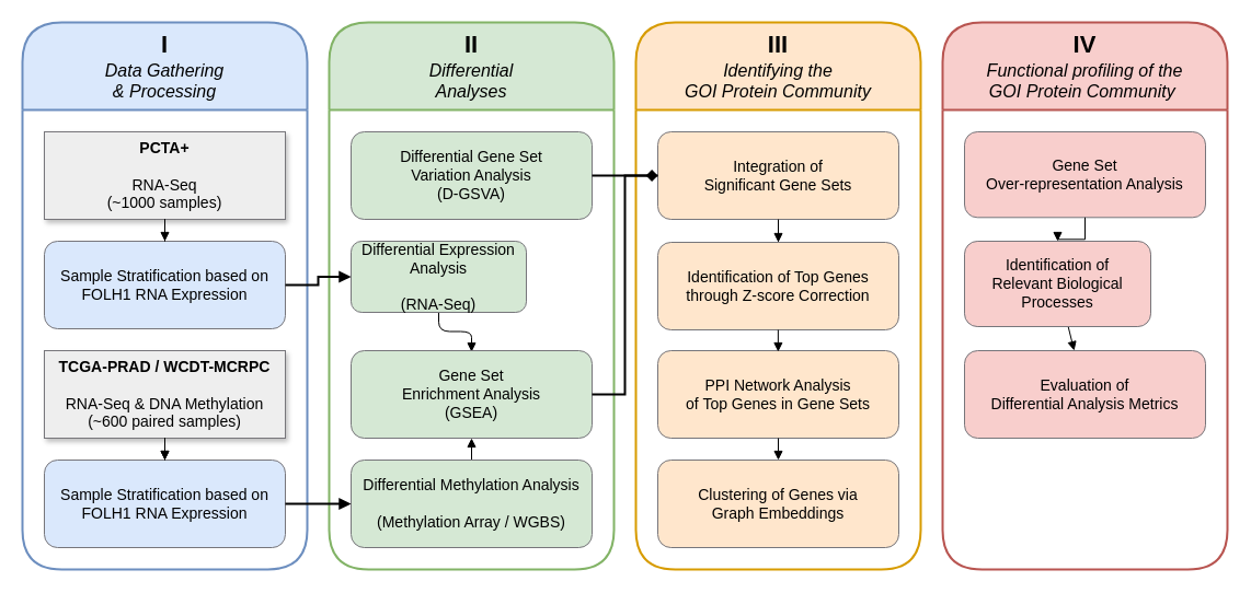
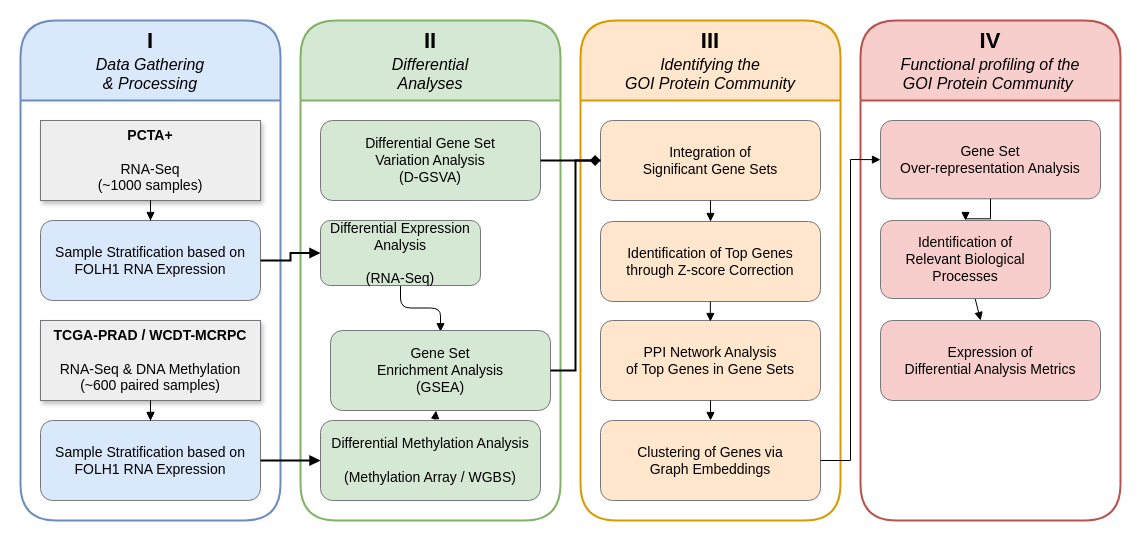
  <mxCell id="0" />
  <mxCell id="1" parent="0" />
  <mxCell id="2" value="" style="edgeStyle=orthogonalEdgeStyle;rounded=0;orthogonalLoop=1;jettySize=auto;html=1;" parent="1" edge="1"><mxGeometry relative="1" as="geometry"><mxPoint x="405.372" y="201.378" as="sourcePoint" /></mxGeometry></mxCell>
  <mxCell id="3" value="&lt;div style=&quot;font-size: 22px;&quot;&gt;&lt;font style=&quot;font-size: 22px;&quot;&gt;I&lt;/font&gt;&lt;/div&gt;&lt;div style=&quot;font-size: 1px;&quot;&gt;&lt;br&gt;&lt;/div&gt;&lt;div style=&quot;font-size: 16px;&quot;&gt;&lt;i&gt;&lt;span style=&quot;font-weight: normal;&quot;&gt;Data Gathering&lt;/span&gt;&lt;/i&gt;&lt;/div&gt;&lt;div style=&quot;font-size: 16px;&quot;&gt;&lt;i&gt;&lt;span style=&quot;font-weight: normal;&quot;&gt;&amp;amp; Processing&lt;/span&gt;&lt;/i&gt;&lt;br&gt;&lt;/div&gt;" style="swimlane;whiteSpace=wrap;html=1;startSize=80;rounded=1;fillStyle=solid;strokeWidth=2;container=0;fillColor=#dae8fc;strokeColor=#6c8ebf;" parent="1" vertex="1"><mxGeometry x="20" y="20" width="260" height="500" as="geometry"><mxRectangle x="20" y="20" width="40" height="45" as="alternateBounds" /></mxGeometry></mxCell>
  <mxCell id="4" value="&lt;div style=&quot;font-size: 14px;&quot;&gt;&lt;b style=&quot;font-size: 14px;&quot;&gt;PCTA+&lt;/b&gt;&lt;/div&gt;&lt;div style=&quot;font-size: 14px;&quot;&gt;&lt;b style=&quot;font-size: 14px;&quot;&gt;&lt;br style=&quot;font-size: 14px;&quot;&gt;&lt;/b&gt;&lt;/div&gt;&lt;div style=&quot;font-size: 14px;&quot;&gt;RNA-Seq&lt;/div&gt;&lt;div style=&quot;font-size: 14px;&quot;&gt;(~1000 samples)&lt;br style=&quot;font-size: 14px;&quot;&gt;&lt;/div&gt;" style="rounded=0;whiteSpace=wrap;html=1;strokeWidth=1;fillColor=#EEEEEE;strokeColor=#77767b;shadow=1;fontStyle=0;container=0;fontSize=14;" parent="3" vertex="1"><mxGeometry x="20" y="100" width="220" height="80" as="geometry" /></mxCell>
  <mxCell id="5" value="&lt;div style=&quot;font-size: 14px;&quot;&gt;Sample Stratification based on FOLH1 RNA Expression&lt;br style=&quot;font-size: 14px;&quot;&gt;&lt;/div&gt;" style="rounded=1;whiteSpace=wrap;html=1;fillColor=#dae8fc;strokeColor=#77767b;fontStyle=0;container=0;fontSize=14;" parent="3" vertex="1"><mxGeometry x="20.0" y="200.004" width="220" height="80" as="geometry" /></mxCell>
  <mxCell id="6" value="" style="edgeStyle=orthogonalEdgeStyle;rounded=0;orthogonalLoop=1;jettySize=auto;html=1;strokeWidth=1;endArrow=block;endFill=1;" parent="3" source="4" target="5" edge="1"><mxGeometry relative="1" as="geometry" /></mxCell>
  <mxCell id="7" value="" style="edgeStyle=orthogonalEdgeStyle;html=1;strokeWidth=1;endArrow=block;endFill=1;" parent="3" source="8" target="9" edge="1"><mxGeometry relative="1" as="geometry" /></mxCell>
  <mxCell id="8" value="&lt;div style=&quot;font-size: 14px;&quot;&gt;&lt;b style=&quot;font-size: 14px;&quot;&gt;TCGA-PRAD / WCDT-MCRPC&lt;/b&gt;&lt;/div&gt;&lt;div style=&quot;font-size: 14px;&quot;&gt;&lt;b style=&quot;font-size: 14px;&quot;&gt;&lt;br style=&quot;font-size: 14px;&quot;&gt;&lt;/b&gt;&lt;/div&gt;&lt;div style=&quot;font-size: 14px;&quot;&gt;RNA-Seq &amp;amp; DNA Methylation&lt;/div&gt;&lt;div style=&quot;font-size: 14px;&quot;&gt;(~600 paired samples)&lt;br style=&quot;font-size: 14px;&quot;&gt;&lt;/div&gt;" style="rounded=0;whiteSpace=wrap;html=1;strokeWidth=1;fillColor=#eeeeee;strokeColor=#77767b;shadow=1;fontStyle=0;container=0;fontSize=14;" parent="3" vertex="1"><mxGeometry x="20.0" y="300.004" width="220" height="80" as="geometry" /></mxCell>
  <mxCell id="9" value="&lt;div style=&quot;font-size: 14px;&quot;&gt;Sample Stratification based on FOLH1 RNA Expression&lt;br style=&quot;font-size: 14px;&quot;&gt;&lt;/div&gt;" style="rounded=1;whiteSpace=wrap;html=1;fillColor=#dae8fc;strokeColor=#77767b;fontStyle=0;container=0;fontSize=14;" parent="3" vertex="1"><mxGeometry x="20.0" y="400.004" width="220" height="80" as="geometry" /></mxCell>
  <mxCell id="10" value="" style="edgeStyle=orthogonalEdgeStyle;rounded=0;orthogonalLoop=1;jettySize=auto;html=1;strokeWidth=1;endArrow=block;endFill=1;" parent="3" source="8" target="9" edge="1"><mxGeometry relative="1" as="geometry" /></mxCell>
  <mxCell id="11" value="&lt;div style=&quot;font-size: 22px;&quot;&gt;&lt;font style=&quot;font-size: 22px;&quot;&gt;II&lt;/font&gt;&lt;/div&gt;&lt;div style=&quot;font-size: 1px;&quot;&gt;&lt;font style=&quot;font-size: 1px;&quot;&gt;&lt;br&gt;&lt;/font&gt;&lt;/div&gt;&lt;div style=&quot;font-size: 16px;&quot;&gt;&lt;i style=&quot;font-weight: normal;&quot;&gt;Differential&lt;/i&gt;&lt;/div&gt;&lt;div style=&quot;font-size: 16px;&quot;&gt;&lt;i style=&quot;font-weight: normal;&quot;&gt;Analyses&lt;/i&gt;&lt;/div&gt;" style="swimlane;whiteSpace=wrap;html=1;startSize=80;rounded=1;strokeWidth=2;fillColor=#d5e8d4;strokeColor=#82b366;container=0;align=center;" parent="1" vertex="1"><mxGeometry x="300" y="20" width="260" height="500" as="geometry"><mxRectangle x="20" y="20" width="40" height="45" as="alternateBounds" /></mxGeometry></mxCell>
  <mxCell id="12" value="&lt;div style=&quot;font-size: 14px;&quot;&gt;&lt;span style=&quot;font-size: 14px;&quot;&gt;Differential Gene Set&lt;/span&gt;&lt;/div&gt;&lt;div style=&quot;font-size: 14px;&quot;&gt;&lt;span style=&quot;font-size: 14px;&quot;&gt;Variation Analysis&lt;/span&gt;&lt;/div&gt;&lt;div style=&quot;font-size: 14px;&quot;&gt;&lt;span style=&quot;font-size: 14px;&quot;&gt;(D-GSVA)&lt;/span&gt;&lt;/div&gt;" style="rounded=1;whiteSpace=wrap;html=1;fillColor=#d5e8d4;strokeColor=#77767b;fontStyle=0;container=0;fontSize=14;" parent="11" vertex="1"><mxGeometry x="19.997" y="100" width="220" height="80" as="geometry" /></mxCell>
  <mxCell id="13" value="" style="edgeStyle=orthogonalEdgeStyle;html=1;strokeWidth=1;endArrow=block;endFill=1;entryX=0.5;entryY=0.015;entryDx=0;entryDy=0;entryPerimeter=0;" parent="11" source="14" target="15" edge="1"><mxGeometry relative="1" as="geometry"><mxPoint x="130" y="310" as="targetPoint" /></mxGeometry></mxCell>
  <mxCell id="14" value="&lt;div style=&quot;font-size: 14px;&quot;&gt;Differential Expression Analysis &lt;br style=&quot;font-size: 14px;&quot;&gt;&lt;/div&gt;&lt;div style=&quot;font-size: 14px;&quot;&gt;&lt;br style=&quot;font-size: 14px;&quot;&gt;&lt;/div&gt;&lt;div style=&quot;font-size: 14px;&quot;&gt;(RNA-Seq)&lt;/div&gt;" style="rounded=1;whiteSpace=wrap;html=1;fillColor=#d5e8d4;strokeColor=#77767b;fontStyle=0;container=0;fontSize=14;" parent="11" vertex="1"><mxGeometry x="19.997" y="200.0" width="160" height="65" as="geometry" /></mxCell>
- <mxCell id="15" value="&lt;div style=&quot;font-size: 14px;&quot;&gt;&lt;font style=&quot;font-size: 14px;&quot;&gt;&lt;span style=&quot;font-size: 14px;&quot;&gt;Gene Set&lt;/span&gt;&lt;/font&gt;&lt;/div&gt;&lt;div style=&quot;font-size: 14px;&quot;&gt;&lt;font style=&quot;font-size: 14px;&quot;&gt;&lt;span style=&quot;font-size: 14px;&quot;&gt;Enrichment Analysis&lt;/span&gt;&lt;/font&gt;&lt;/div&gt;&lt;div style=&quot;font-size: 14px;&quot;&gt;&lt;font style=&quot;font-size: 14px;&quot;&gt;&lt;span style=&quot;font-size: 14px;&quot;&gt;(GSEA)&lt;/span&gt;&lt;/font&gt;&lt;/div&gt;" style="rounded=1;whiteSpace=wrap;html=1;fillColor=#d5e8d4;strokeColor=#77767b;fontStyle=0;container=0;fontSize=14;" parent="11" vertex="1"><mxGeometry x="19.997" y="300.0" width="220" height="80" as="geometry" /></mxCell>
+ <mxCell id="15" value="&lt;div style=&quot;font-size: 14px;&quot;&gt;&lt;font style=&quot;font-size: 14px;&quot;&gt;&lt;span style=&quot;font-size: 14px;&quot;&gt;Gene Set&lt;/span&gt;&lt;/font&gt;&lt;/div&gt;&lt;div style=&quot;font-size: 14px;&quot;&gt;&lt;font style=&quot;font-size: 14px;&quot;&gt;&lt;span style=&quot;font-size: 14px;&quot;&gt;Enrichment Analysis&lt;/span&gt;&lt;/font&gt;&lt;/div&gt;&lt;div style=&quot;font-size: 14px;&quot;&gt;&lt;font style=&quot;font-size: 14px;&quot;&gt;&lt;span style=&quot;font-size: 14px;&quot;&gt;(GSEA)&lt;/span&gt;&lt;/font&gt;&lt;/div&gt;" style="rounded=1;whiteSpace=wrap;html=1;fillColor=#d5e8d4;strokeColor=#77767b;fontStyle=0;container=0;fontSize=14;" parent="11" vertex="1"><mxGeometry x="29.997" y="310" width="220" height="80" as="geometry" /></mxCell>
  <mxCell id="16" value="" style="edgeStyle=none;html=1;strokeWidth=1;endArrow=block;endFill=1;" parent="11" source="17" target="15" edge="1"><mxGeometry relative="1" as="geometry" /></mxCell>
  <mxCell id="17" value="&lt;div style=&quot;font-size: 14px;&quot;&gt;Differential Methylation Analysis&lt;/div&gt;&lt;div style=&quot;font-size: 14px;&quot;&gt;&lt;br style=&quot;font-size: 14px;&quot;&gt;&lt;/div&gt;&lt;div style=&quot;font-size: 14px;&quot;&gt;(Methylation Array / WGBS)&lt;br style=&quot;font-size: 14px;&quot;&gt;&lt;/div&gt;" style="rounded=1;whiteSpace=wrap;html=1;fillColor=#d5e8d4;strokeColor=#77767b;fontStyle=0;container=0;fontSize=14;" parent="11" vertex="1"><mxGeometry x="19.997" y="400.0" width="220" height="80" as="geometry" /></mxCell>
  <mxCell id="18" value="&lt;div style=&quot;font-size: 14px;&quot;&gt;&lt;font style=&quot;font-size: 22px;&quot;&gt;III&lt;/font&gt;&lt;/div&gt;&lt;div style=&quot;font-size: 1px;&quot;&gt;&lt;font style=&quot;font-size: 1px;&quot;&gt;&lt;br&gt;&lt;/font&gt;&lt;/div&gt;&lt;div style=&quot;font-size: 16px;&quot;&gt;&lt;i&gt;&lt;span style=&quot;font-weight: normal;&quot;&gt;Identifying the&lt;/span&gt;&lt;/i&gt;&lt;/div&gt;&lt;div style=&quot;font-size: 16px;&quot;&gt;&lt;i&gt;&lt;span style=&quot;font-weight: normal;&quot;&gt;GOI&amp;nbsp;&lt;/span&gt;&lt;/i&gt;&lt;i style=&quot;background-color: initial;&quot;&gt;&lt;span style=&quot;font-weight: normal;&quot;&gt;Protein Community&lt;/span&gt;&lt;/i&gt;&lt;/div&gt;" style="swimlane;whiteSpace=wrap;html=1;startSize=80;rounded=1;strokeWidth=2;fillColor=#ffe6cc;strokeColor=#d79b00;container=0;" parent="1" vertex="1"><mxGeometry x="580" y="20" width="260" height="500" as="geometry" /></mxCell>
  <mxCell id="19" value="&lt;div style=&quot;font-size: 14px;&quot;&gt;&lt;span style=&quot;font-size: 14px;&quot;&gt;Integration of&lt;/span&gt;&lt;/div&gt;&lt;div style=&quot;font-size: 14px;&quot;&gt;&lt;span style=&quot;font-size: 14px;&quot;&gt;Significant Gene Sets&lt;/span&gt;&lt;/div&gt;" style="rounded=1;whiteSpace=wrap;html=1;fillColor=#ffe6cc;strokeColor=#77767b;fontStyle=0;container=0;fontSize=14;" parent="18" vertex="1"><mxGeometry x="20.005" y="100" width="220" height="80" as="geometry" /></mxCell>
  <mxCell id="20" value="Identification of Top Genes&lt;br&gt;through Z-score Correction" style="rounded=1;whiteSpace=wrap;html=1;fillColor=#ffe6cc;strokeColor=#77767b;fontStyle=0;container=0;fontSize=14;" parent="18" vertex="1"><mxGeometry x="20.005" y="201.0" width="220" height="80" as="geometry" /></mxCell>
  <mxCell id="21" value="" style="edgeStyle=orthogonalEdgeStyle;rounded=0;orthogonalLoop=1;jettySize=auto;html=1;endArrow=block;endFill=1;" parent="18" source="19" target="20" edge="1"><mxGeometry relative="1" as="geometry" /></mxCell>
  <mxCell id="22" value="&lt;div style=&quot;font-size: 14px;&quot;&gt;&lt;span style=&quot;font-size: 14px;&quot;&gt;PPI Network Analysis&lt;/span&gt;&lt;/div&gt;&lt;div style=&quot;font-size: 14px;&quot;&gt;&lt;span style=&quot;font-size: 14px;&quot;&gt;of Top Genes in Gene Sets&lt;br style=&quot;font-size: 14px;&quot;&gt;&lt;/span&gt;&lt;/div&gt;" style="rounded=1;whiteSpace=wrap;html=1;fillColor=#ffe6cc;strokeColor=#77767b;fontStyle=0;container=0;fontSize=14;" parent="18" vertex="1"><mxGeometry x="20.005" y="300.0" width="220" height="80" as="geometry" /></mxCell>
  <mxCell id="23" value="&lt;div style=&quot;font-size: 14px;&quot;&gt;&lt;span style=&quot;font-size: 14px;&quot;&gt;Clustering of Genes via&lt;/span&gt;&lt;/div&gt;&lt;div style=&quot;font-size: 14px;&quot;&gt;&lt;span style=&quot;font-size: 14px;&quot;&gt;Graph Embeddings&lt;/span&gt;&lt;/div&gt;" style="rounded=1;whiteSpace=wrap;html=1;fillColor=#ffe6cc;strokeColor=#77767b;fontStyle=0;container=0;fontSize=14;" parent="18" vertex="1"><mxGeometry x="20.005" y="400.0" width="220" height="80" as="geometry" /></mxCell>
  <mxCell id="24" value="" style="edgeStyle=orthogonalEdgeStyle;rounded=0;orthogonalLoop=1;jettySize=auto;html=1;endArrow=block;endFill=1;" parent="18" edge="1"><mxGeometry relative="1" as="geometry"><mxPoint x="129.87" y="281" as="sourcePoint" /><mxPoint x="129.87" y="301.0" as="targetPoint" /></mxGeometry></mxCell>
  <mxCell id="25" value="&lt;div&gt;&lt;font style=&quot;font-size: 22px;&quot;&gt;IV&lt;/font&gt;&lt;/div&gt;&lt;div style=&quot;font-size: 1px;&quot;&gt;&lt;br&gt;&lt;/div&gt;&lt;div style=&quot;font-size: 16px;&quot;&gt;&lt;i style=&quot;background-color: initial;&quot;&gt;&lt;span style=&quot;font-weight: normal;&quot;&gt;Functional profiling of the&lt;/span&gt;&lt;/i&gt;&lt;/div&gt;&lt;div style=&quot;font-size: 16px;&quot;&gt;&lt;i style=&quot;background-color: initial;&quot;&gt;&lt;span style=&quot;font-weight: normal;&quot;&gt;GOI Protein Community&amp;nbsp;&lt;/span&gt;&lt;/i&gt;&lt;br&gt;&lt;/div&gt;" style="swimlane;whiteSpace=wrap;html=1;startSize=80;rounded=1;strokeWidth=2;fillColor=#f8cecc;strokeColor=#b85450;perimeterSpacing=0;container=0;" parent="1" vertex="1"><mxGeometry x="860" y="20" width="260" height="500" as="geometry" /></mxCell>
  <mxCell id="26" value="" style="edgeStyle=none;html=1;endArrow=block;endFill=1;" parent="25" source="27" target="28" edge="1"><mxGeometry relative="1" as="geometry" /></mxCell>
  <mxCell id="27" value="Identification of&lt;br&gt;Relevant Biological Processes" style="rounded=1;whiteSpace=wrap;html=1;fillColor=#f8cecc;strokeColor=#77767b;fontStyle=0;container=0;fontSize=14;" parent="25" vertex="1"><mxGeometry x="20" y="200" width="170" height="78" as="geometry" /></mxCell>
- <mxCell id="28" value="Evaluation of&lt;br&gt;Differential Analysis Metrics" style="rounded=1;whiteSpace=wrap;html=1;fillColor=#f8cecc;strokeColor=#77767b;fontStyle=0;container=0;fontSize=14;" parent="25" vertex="1"><mxGeometry x="20" y="300" width="220" height="80" as="geometry" /></mxCell>
+ <mxCell id="28" value="Expression of&lt;br&gt;Differential Analysis Metrics" style="rounded=1;whiteSpace=wrap;html=1;fillColor=#f8cecc;strokeColor=#77767b;fontStyle=0;container=0;fontSize=14;" parent="25" vertex="1"><mxGeometry x="20" y="300" width="220" height="80" as="geometry" /></mxCell>
  <mxCell id="29" value="Gene Set&lt;br&gt;Over-representation Analysis" style="rounded=1;whiteSpace=wrap;html=1;fillColor=#f8cecc;strokeColor=#77767b;fontStyle=0;container=0;fontSize=14;" parent="25" vertex="1"><mxGeometry x="20" y="100" width="220" height="78.3" as="geometry" /></mxCell>
  <mxCell id="30" value="" style="edgeStyle=orthogonalEdgeStyle;rounded=0;orthogonalLoop=1;jettySize=auto;html=1;endArrow=block;endFill=1;" parent="25" source="29" target="27" edge="1"><mxGeometry relative="1" as="geometry" /></mxCell>
  <mxCell id="31" value="" style="edgeStyle=orthogonalEdgeStyle;rounded=0;orthogonalLoop=1;jettySize=auto;html=1;strokeWidth=2;endArrow=block;endFill=1;" parent="1" source="5" target="14" edge="1"><mxGeometry relative="1" as="geometry" /></mxCell>
  <mxCell id="32" value="" style="edgeStyle=orthogonalEdgeStyle;rounded=0;orthogonalLoop=1;jettySize=auto;html=1;strokeWidth=2;endArrow=block;endFill=1;" parent="1" source="9" target="17" edge="1"><mxGeometry relative="1" as="geometry" /></mxCell>
  <mxCell id="33" value="" style="edgeStyle=orthogonalEdgeStyle;rounded=0;orthogonalLoop=1;jettySize=auto;html=1;strokeWidth=2;endArrow=diamond;endFill=1;" parent="1" source="12" target="19" edge="1"><mxGeometry relative="1" as="geometry" /></mxCell>
  <mxCell id="34" value="" style="edgeStyle=orthogonalEdgeStyle;html=1;entryX=0;entryY=0.5;entryDx=0;entryDy=0;exitX=1;exitY=0.5;exitDx=0;exitDy=0;endArrow=none;endFill=1;rounded=0;strokeWidth=2;" parent="1" source="15" target="19" edge="1"><mxGeometry relative="1" as="geometry" /></mxCell>
+ <mxCell id="35" value="" style="edgeStyle=none;html=1;entryX=0;entryY=0.5;entryDx=0;entryDy=0;exitX=1;exitY=0.5;exitDx=0;exitDy=0;rounded=0;endArrow=block;endFill=1;" parent="1" source="23" target="29" edge="1"><mxGeometry relative="1" as="geometry"><Array as="points"><mxPoint x="850" y="460" /><mxPoint x="850" y="159" /></Array></mxGeometry></mxCell>
  <mxCell id="36" value="" style="edgeStyle=orthogonalEdgeStyle;rounded=0;orthogonalLoop=1;jettySize=auto;html=1;endArrow=block;endFill=1;" parent="1" edge="1"><mxGeometry relative="1" as="geometry"><mxPoint x="710" y="400" as="sourcePoint" /><mxPoint x="710" y="420" as="targetPoint" /></mxGeometry></mxCell>
